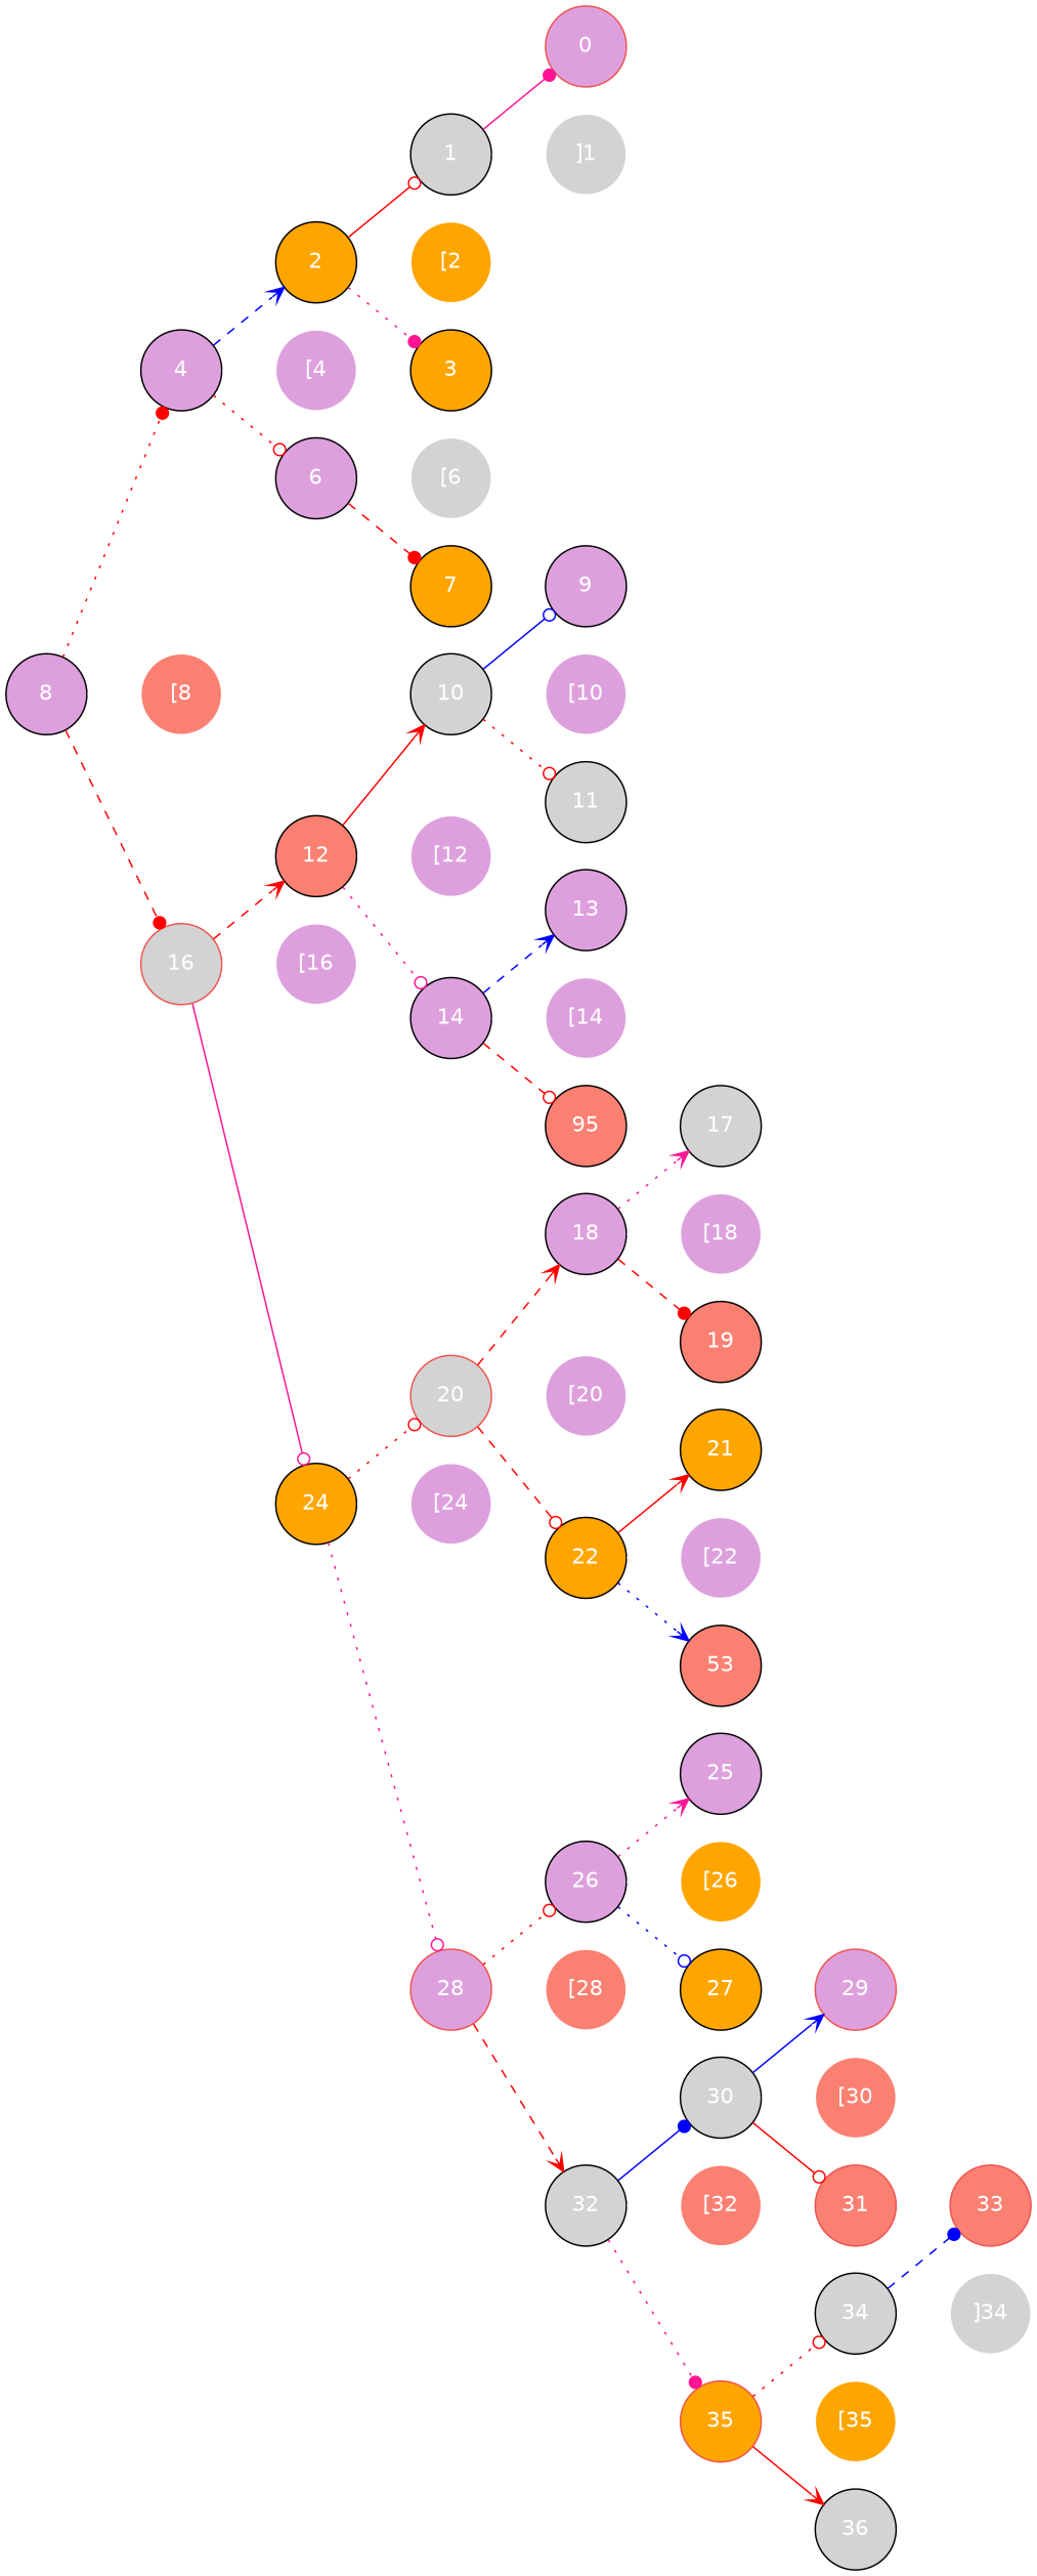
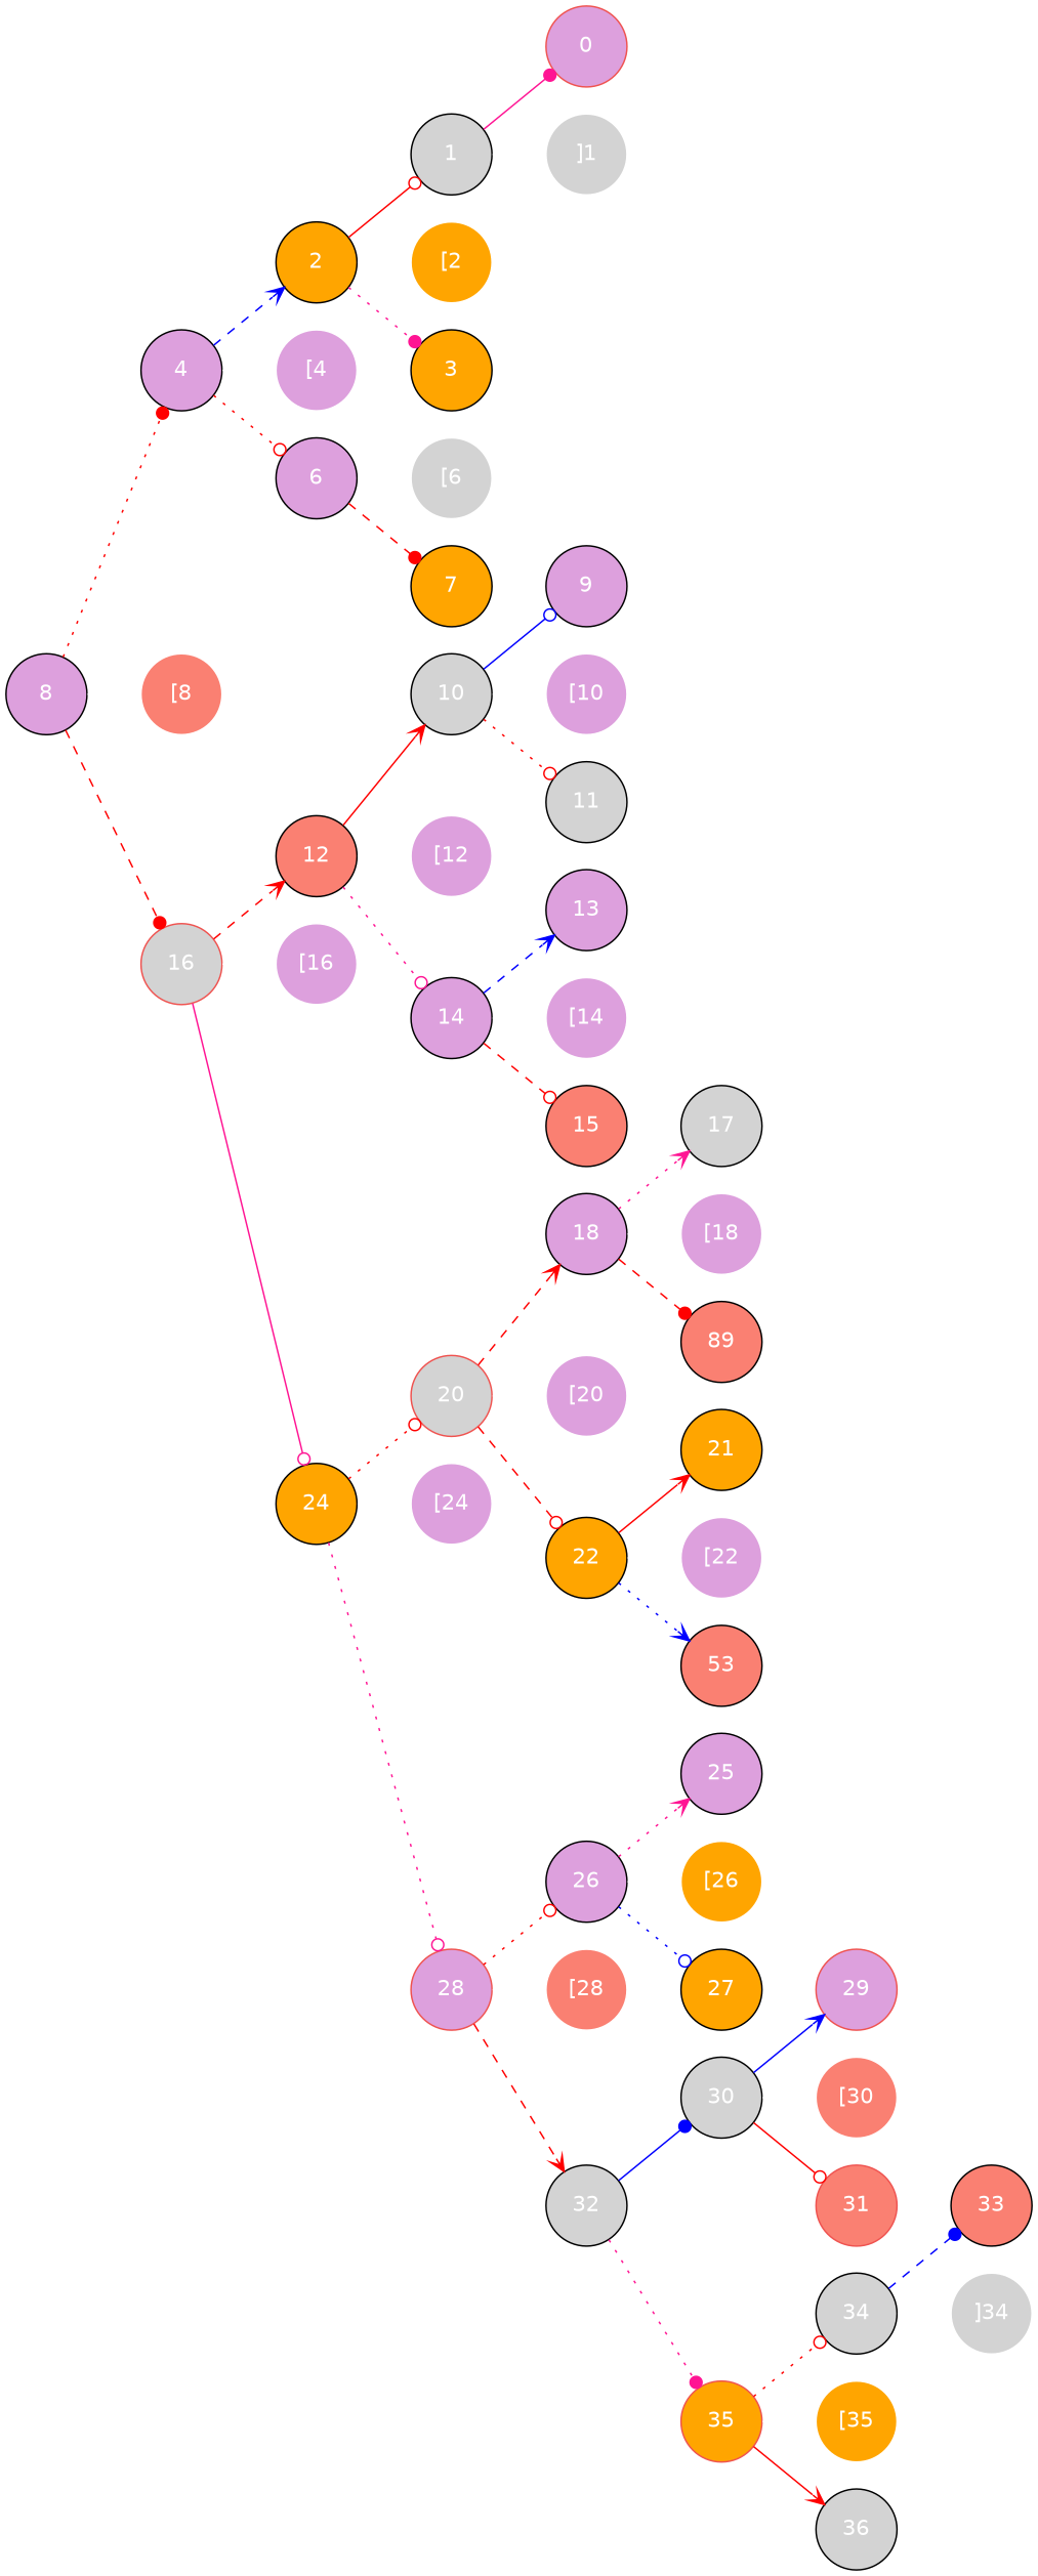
  digraph {
    fontname="DejaVu Sans"
    rankdir=LR
    node [color=black fillcolor=plum fixedsize=true fontcolor=white fontname="DejaVu Sans" shape=circle style=filled]
    edge [arrowhead=none color=red fontname="DejaVu Sans" style=filled weight=10]
    8 [height=0.75 width=0.75]
    4 [height=0.75 width=0.75]
    "[8" [color=white fillcolor=salmon height=0.75 width=0.75]
    16 [color="#ef5350" fillcolor=lightgrey height=0.75 width=0.75]
    2 [fillcolor=orange height=0.75 width=0.75]
    "[4" [color=white height=0.75 width=0.75]
    6 [height=0.75 width=0.75]
    12 [fillcolor=salmon height=0.75 width=0.75]
    "[16" [color=white height=0.75 width=0.75]
    24 [fillcolor=orange height=0.75 width=0.75]
    1 [fillcolor=lightgrey height=0.75 width=0.75]
    "[2" [color=white fillcolor=orange height=0.75 width=0.75]
    3 [fillcolor=orange height=0.75 width=0.75]
    "[6" [color=white fillcolor=lightgrey height=0.75 width=0.75]
    7 [fillcolor=orange height=0.75 width=0.75]
    10 [fillcolor=lightgrey height=0.75 width=0.75]
    "[12" [color=white height=0.75 width=0.75]
    14 [height=0.75 width=0.75]
    20 [color="#ef5350" fillcolor=lightgrey height=0.75 width=0.75]
    "[24" [color=white height=0.75 width=0.75]
    28 [color="#ef5350" height=0.75 width=0.75]
    9 [height=0.75 width=0.75]
    "[10" [color=white height=0.75 width=0.75]
    11 [fillcolor=lightgrey height=0.75 width=0.75]
    13 [height=0.75 width=0.75]
    "[14" [color=white height=0.75 width=0.75]
-   15 [fillcolor=salmon height=0.75 width=0.75 label=95]
+   15 [fillcolor=salmon height=0.75 width=0.75]
    18 [height=0.75 width=0.75]
    "[20" [color=white height=0.75 width=0.75]
    22 [fillcolor=orange height=0.75 width=0.75]
    26 [height=0.75 width=0.75]
    "[28" [color=white fillcolor=salmon height=0.75 width=0.75]
    32 [fillcolor=lightgrey height=0.75 width=0.75]
    17 [fillcolor=lightgrey height=0.75 width=0.75]
    "[18" [color=white height=0.75 width=0.75]
-   19 [fillcolor=salmon height=0.75 width=0.75]
+   19 [fillcolor=salmon height=0.75 width=0.75 label=89]
    21 [fillcolor=orange height=0.75 width=0.75]
    "[22" [color=white height=0.75 width=0.75]
    n39 [fillcolor=salmon height=0.75 label=53 width=0.75]
    25 [height=0.75 width=0.75]
    "[26" [color=white fillcolor=orange height=0.75 width=0.75]
    27 [fillcolor=orange height=0.75 width=0.75]
    30 [fillcolor=lightgrey height=0.75 width=0.75]
-   "[32" [color=white fillcolor=salmon height=0.75 width=0.75]
    35 [color="#ef5350" fillcolor=orange height=0.75 width=0.75]
    29 [color="#ef5350" height=0.75 width=0.75]
    "[30" [color=white fillcolor=salmon height=0.75 width=0.75]
    31 [color="#ef5350" fillcolor=salmon height=0.75 width=0.75]
    34 [fillcolor=lightgrey height=0.75 width=0.75]
    "[35" [color=white fillcolor=orange height=0.75 width=0.75]
    36 [fillcolor=lightgrey height=0.75 width=0.75]
-   33 [color="#ef5350" fillcolor=salmon height=0.75 width=0.75]
+   33 [fillcolor=salmon height=0.75 width=0.75]
    "]34" [color=white fillcolor=lightgrey height=0.75 width=0.75]
    0 [color="#ef5350" height=0.75 width=0.75]
    "]1" [color=white fillcolor=lightgrey height=0.75 width=0.75]
    8 -> 4 [arrowhead=dot style=dotted]
    8 -> "[8" [color=white weight=100]
    8 -> 16 [arrowhead=dot style=dashed]
    4 -> 2 [arrowhead=vee color=blue style=dashed]
    4 -> "[4" [color=white weight=100]
    4 -> 6 [arrowhead=odot style=dotted]
    16 -> 12 [arrowhead=vee style=dashed]
    16 -> "[16" [color=white weight=100]
    16 -> 24 [arrowhead=odot color=deeppink style=solid]
    2 -> 1 [arrowhead=odot style=solid]
    2 -> "[2" [color=white weight=100]
    2 -> 3 [arrowhead=dot color=deeppink style=dotted]
    6 -> "[6" [color=white weight=100]
    6 -> 7 [arrowhead=dot style=dashed]
    12 -> 10 [arrowhead=vee style=solid]
    12 -> "[12" [color=white weight=100]
    12 -> 14 [arrowhead=odot color=deeppink style=dotted]
    24 -> 20 [arrowhead=odot style=dotted]
    24 -> "[24" [color=white weight=100]
    24 -> 28 [arrowhead=odot color=deeppink style=dotted]
    1 -> 0 [arrowhead=dot color=deeppink style=solid]
    1 -> "]1" [color=white weight=100]
    10 -> 9 [arrowhead=odot color=blue style=solid]
    10 -> "[10" [color=white weight=100]
    10 -> 11 [arrowhead=odot style=dotted]
    14 -> 13 [arrowhead=vee color=blue style=dashed]
    14 -> "[14" [color=white weight=100]
    14 -> 15 [arrowhead=odot style=dashed]
    20 -> 18 [arrowhead=vee style=dashed]
    20 -> "[20" [color=white weight=100]
    20 -> 22 [arrowhead=odot style=dashed]
    28 -> 26 [arrowhead=odot style=dotted]
    28 -> "[28" [color=white weight=100]
    28 -> 32 [arrowhead=vee style=dashed]
    18 -> 17 [arrowhead=vee color=deeppink style=dotted]
    18 -> "[18" [color=white weight=100]
    18 -> 19 [arrowhead=dot style=dashed]
    22 -> 21 [arrowhead=vee style=solid]
    22 -> "[22" [color=white weight=100]
    22 -> n39 [arrowhead=vee color=blue style=dotted]
    26 -> 25 [arrowhead=vee color=deeppink style=dotted]
    26 -> "[26" [color=white weight=100]
    26 -> 27 [arrowhead=odot color=blue style=dotted]
    32 -> 30 [arrowhead=dot color=blue style=solid]
-   32 -> "[32" [color=white weight=100]
    32 -> 35 [arrowhead=dot color=deeppink style=dotted]
    30 -> 29 [arrowhead=vee color=blue style=solid]
    30 -> "[30" [color=white weight=100]
    30 -> 31 [arrowhead=odot style=solid]
    35 -> 34 [arrowhead=odot style=dotted]
    35 -> "[35" [color=white weight=100]
    35 -> 36 [arrowhead=vee style=solid]
    34 -> 33 [arrowhead=dot color=blue style=dashed]
    34 -> "]34" [color=white weight=100]
  }
